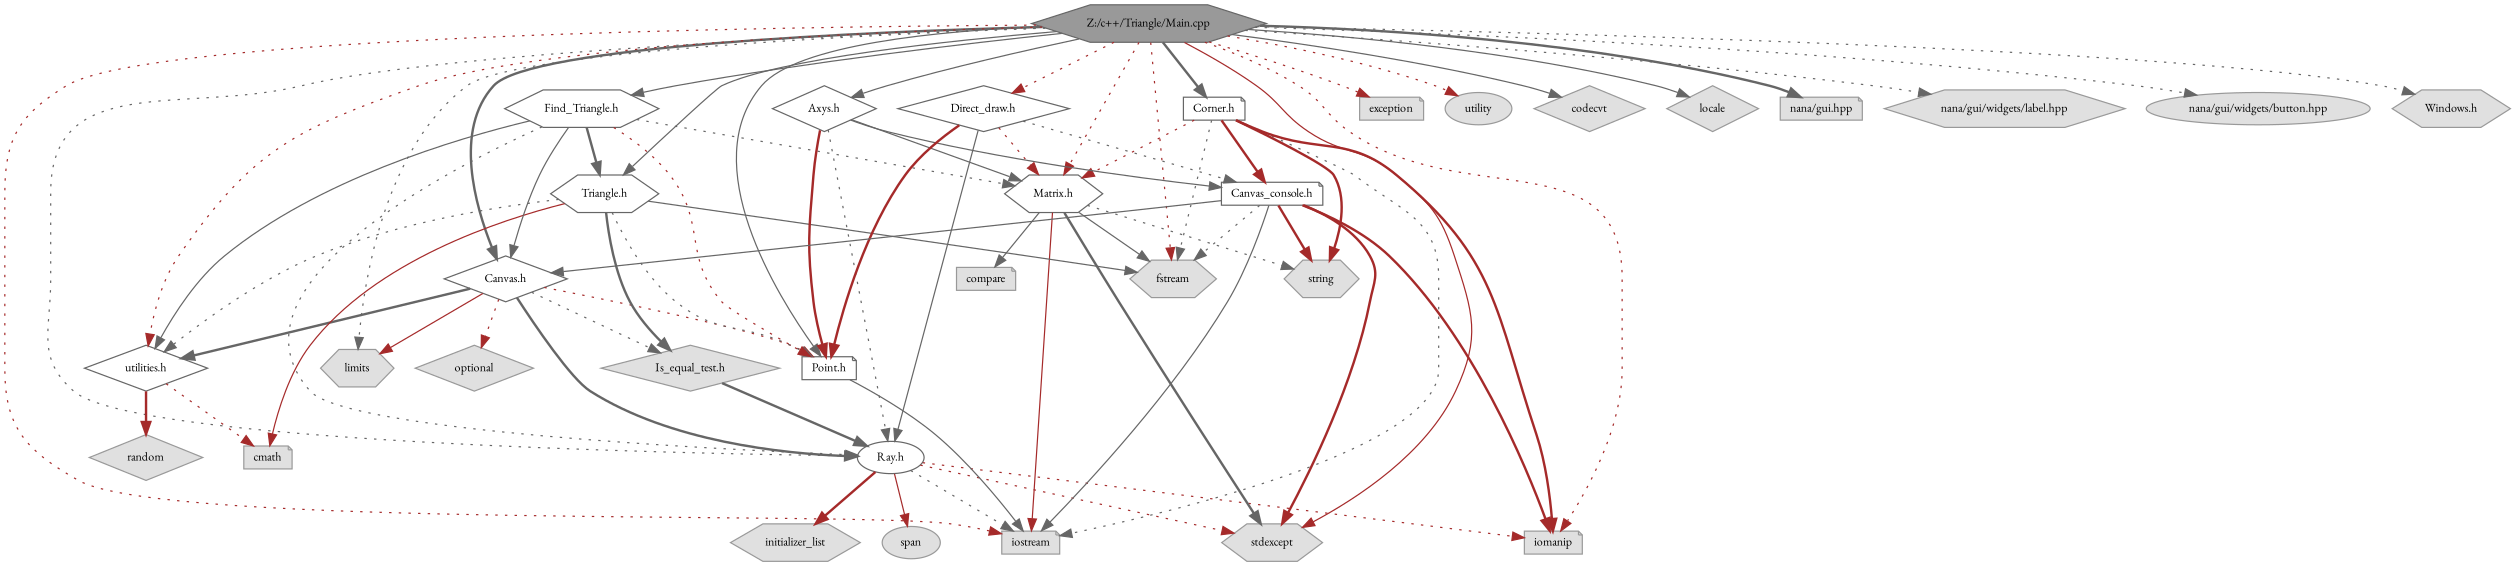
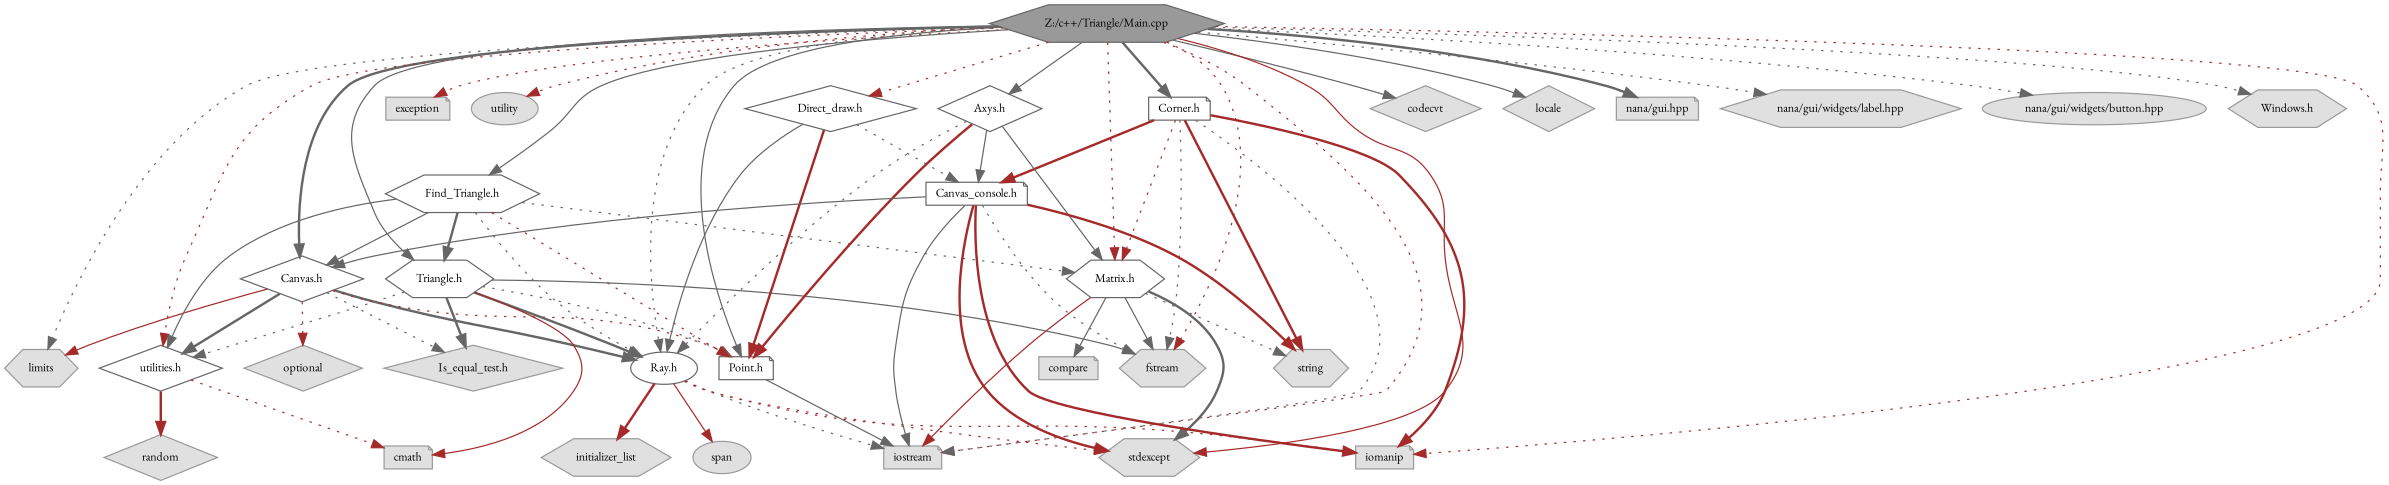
  digraph {
    fontname="EB Garamond"
    node [color=grey60 fillcolor="#E0E0E0" fontname="EB Garamond" fontsize=10 shape=hexagon style=filled]
    edge [color=gray40 fontname="EB Garamond" fontsize=10 labelfontname=Helvetica labelfontsize=10 style=dotted]
    n1 [color=gray40 fillcolor=grey60 fontcolor=black height=0.2 label="Z:/c++/Triangle/Main.cpp" width=0.4]
    n2 [height=0.2 label=iostream shape=note width=0.4]
    n3 [height=0.2 label=iomanip shape=note width=0.4]
    n4 [height=0.2 label=fstream width=0.4]
    n5 [height=0.2 label=limits width=0.4]
    n6 [height=0.2 label=exception shape=note width=0.4]
    n7 [height=0.2 label=utility shape=ellipse width=0.4]
    n8 [color=grey40 fillcolor=white height=0.2 label="Canvas.h" shape=diamond width=0.4]
    n9 [color=grey40 fillcolor=white height=0.2 label="Ray.h" shape=ellipse width=0.4]
    n10 [color=grey40 fillcolor=white height=0.2 label="Point.h" shape=note width=0.4]
    n11 [color=grey40 fillcolor=white height=0.2 label="Matrix.h" width=0.4]
    n12 [color=grey40 fillcolor=white height=0.2 label="utilities.h" shape=diamond width=0.4]
    n13 [color=grey40 fillcolor=white height=0.2 label="Triangle.h" width=0.4]
    n14 [color=grey40 fillcolor=white height=0.2 label="Find_Triangle.h" width=0.4]
    n15 [color=grey40 fillcolor=white height=0.2 label="Corner.h" shape=note width=0.4]
    n16 [color=grey40 fillcolor=white height=0.2 label="Axys.h" shape=diamond width=0.4]
    n17 [color=grey40 fillcolor=white height=0.2 label="Direct_draw.h" shape=diamond width=0.4]
    n18 [height=0.2 label=codecvt shape=diamond width=0.4]
    n19 [height=0.2 label=locale shape=diamond width=0.4]
    n20 [height=0.2 label="nana/gui.hpp" shape=note width=0.4]
    n21 [height=0.2 label="nana/gui/widgets/label.hpp" width=0.4]
    n22 [height=0.2 label="nana/gui/widgets/button.hpp" shape=ellipse width=0.4]
    n23 [height=0.2 label="Windows.h" width=0.4]
    n24 [height=0.2 label=stdexcept width=0.4]
    n25 [height=0.2 label="Is_equal_test.h" shape=diamond width=0.4]
    n26 [height=0.2 label=optional shape=diamond width=0.4]
    n27 [height=0.2 label=initializer_list width=0.4]
    n28 [height=0.2 label=span shape=ellipse width=0.4]
    n29 [height=0.2 label=string width=0.4]
    n30 [height=0.2 label=compare shape=note width=0.4]
    n31 [height=0.2 label=random shape=diamond width=0.4]
    n32 [height=0.2 label=cmath shape=note width=0.4]
    n33 [color=grey40 fillcolor=white height=0.2 label="Canvas_console.h" shape=note width=0.4]
    n1 -> n2 [color=brown]
    n1 -> n3 [color=brown]
    n1 -> n4 [color=brown]
    n1 -> n5
    n1 -> n6 [color=brown]
    n1 -> n7 [color=brown]
    n1 -> n8 [style=bold]
    n1 -> n9
    n1 -> n10 [style=solid]
    n1 -> n11 [color=brown]
    n1 -> n12 [color=brown]
    n1 -> n13 [style=solid]
    n1 -> n14 [style=solid]
    n1 -> n15 [style=bold]
    n1 -> n16 [style=solid]
    n1 -> n17 [color=brown]
    n1 -> n18 [style=solid]
    n1 -> n19 [style=solid]
    n1 -> n20 [style=bold]
    n1 -> n21
    n1 -> n22
    n1 -> n23
    n1 -> n24 [color=brown style=solid]
    n8 -> n5 [color=brown style=solid]
    n8 -> n9 [style=bold]
    n8 -> n10 [color=brown]
    n8 -> n12 [style=bold]
    n8 -> n25
    n8 -> n26 [color=brown]
    n9 -> n2
    n9 -> n3 [color=brown]
    n9 -> n24 [color=brown]
    n9 -> n27 [color=brown style=bold]
    n9 -> n28 [color=brown style=solid]
    n10 -> n2 [style=solid]
    n11 -> n2 [color=brown style=solid]
    n11 -> n4 [style=solid]
    n11 -> n24 [style=bold]
    n11 -> n29
    n11 -> n30 [style=solid]
    n12 -> n31 [color=brown style=bold]
    n12 -> n32 [color=brown]
    n13 -> n4 [style=solid]
-   n25 -> n9 [style=bold]
+   n13 -> n9 [style=bold]
    n13 -> n10
    n13 -> n12
    n13 -> n25 [style=bold]
    n13 -> n32 [color=brown style=solid]
    n14 -> n8 [style=solid]
    n14 -> n9
    n14 -> n10 [color=brown]
    n14 -> n11
    n14 -> n12 [style=solid]
    n14 -> n13 [style=bold]
    n15 -> n2
    n15 -> n3 [color=brown style=bold]
    n15 -> n4
    n15 -> n11 [color=brown]
    n15 -> n29 [color=brown style=bold]
    n15 -> n33 [color=brown style=bold]
    n16 -> n9
    n16 -> n10 [color=brown style=bold]
    n16 -> n11 [style=solid]
    n16 -> n33 [style=solid]
    n17 -> n9 [style=solid]
    n17 -> n10 [color=brown style=bold]
-   n17 -> n11 [color=brown]
    n17 -> n33
    n33 -> n2 [style=solid]
    n33 -> n3 [color=brown style=bold]
    n33 -> n4
    n33 -> n8 [style=solid]
    n33 -> n24 [color=brown style=bold]
    n33 -> n29 [color=brown style=bold]
  }
